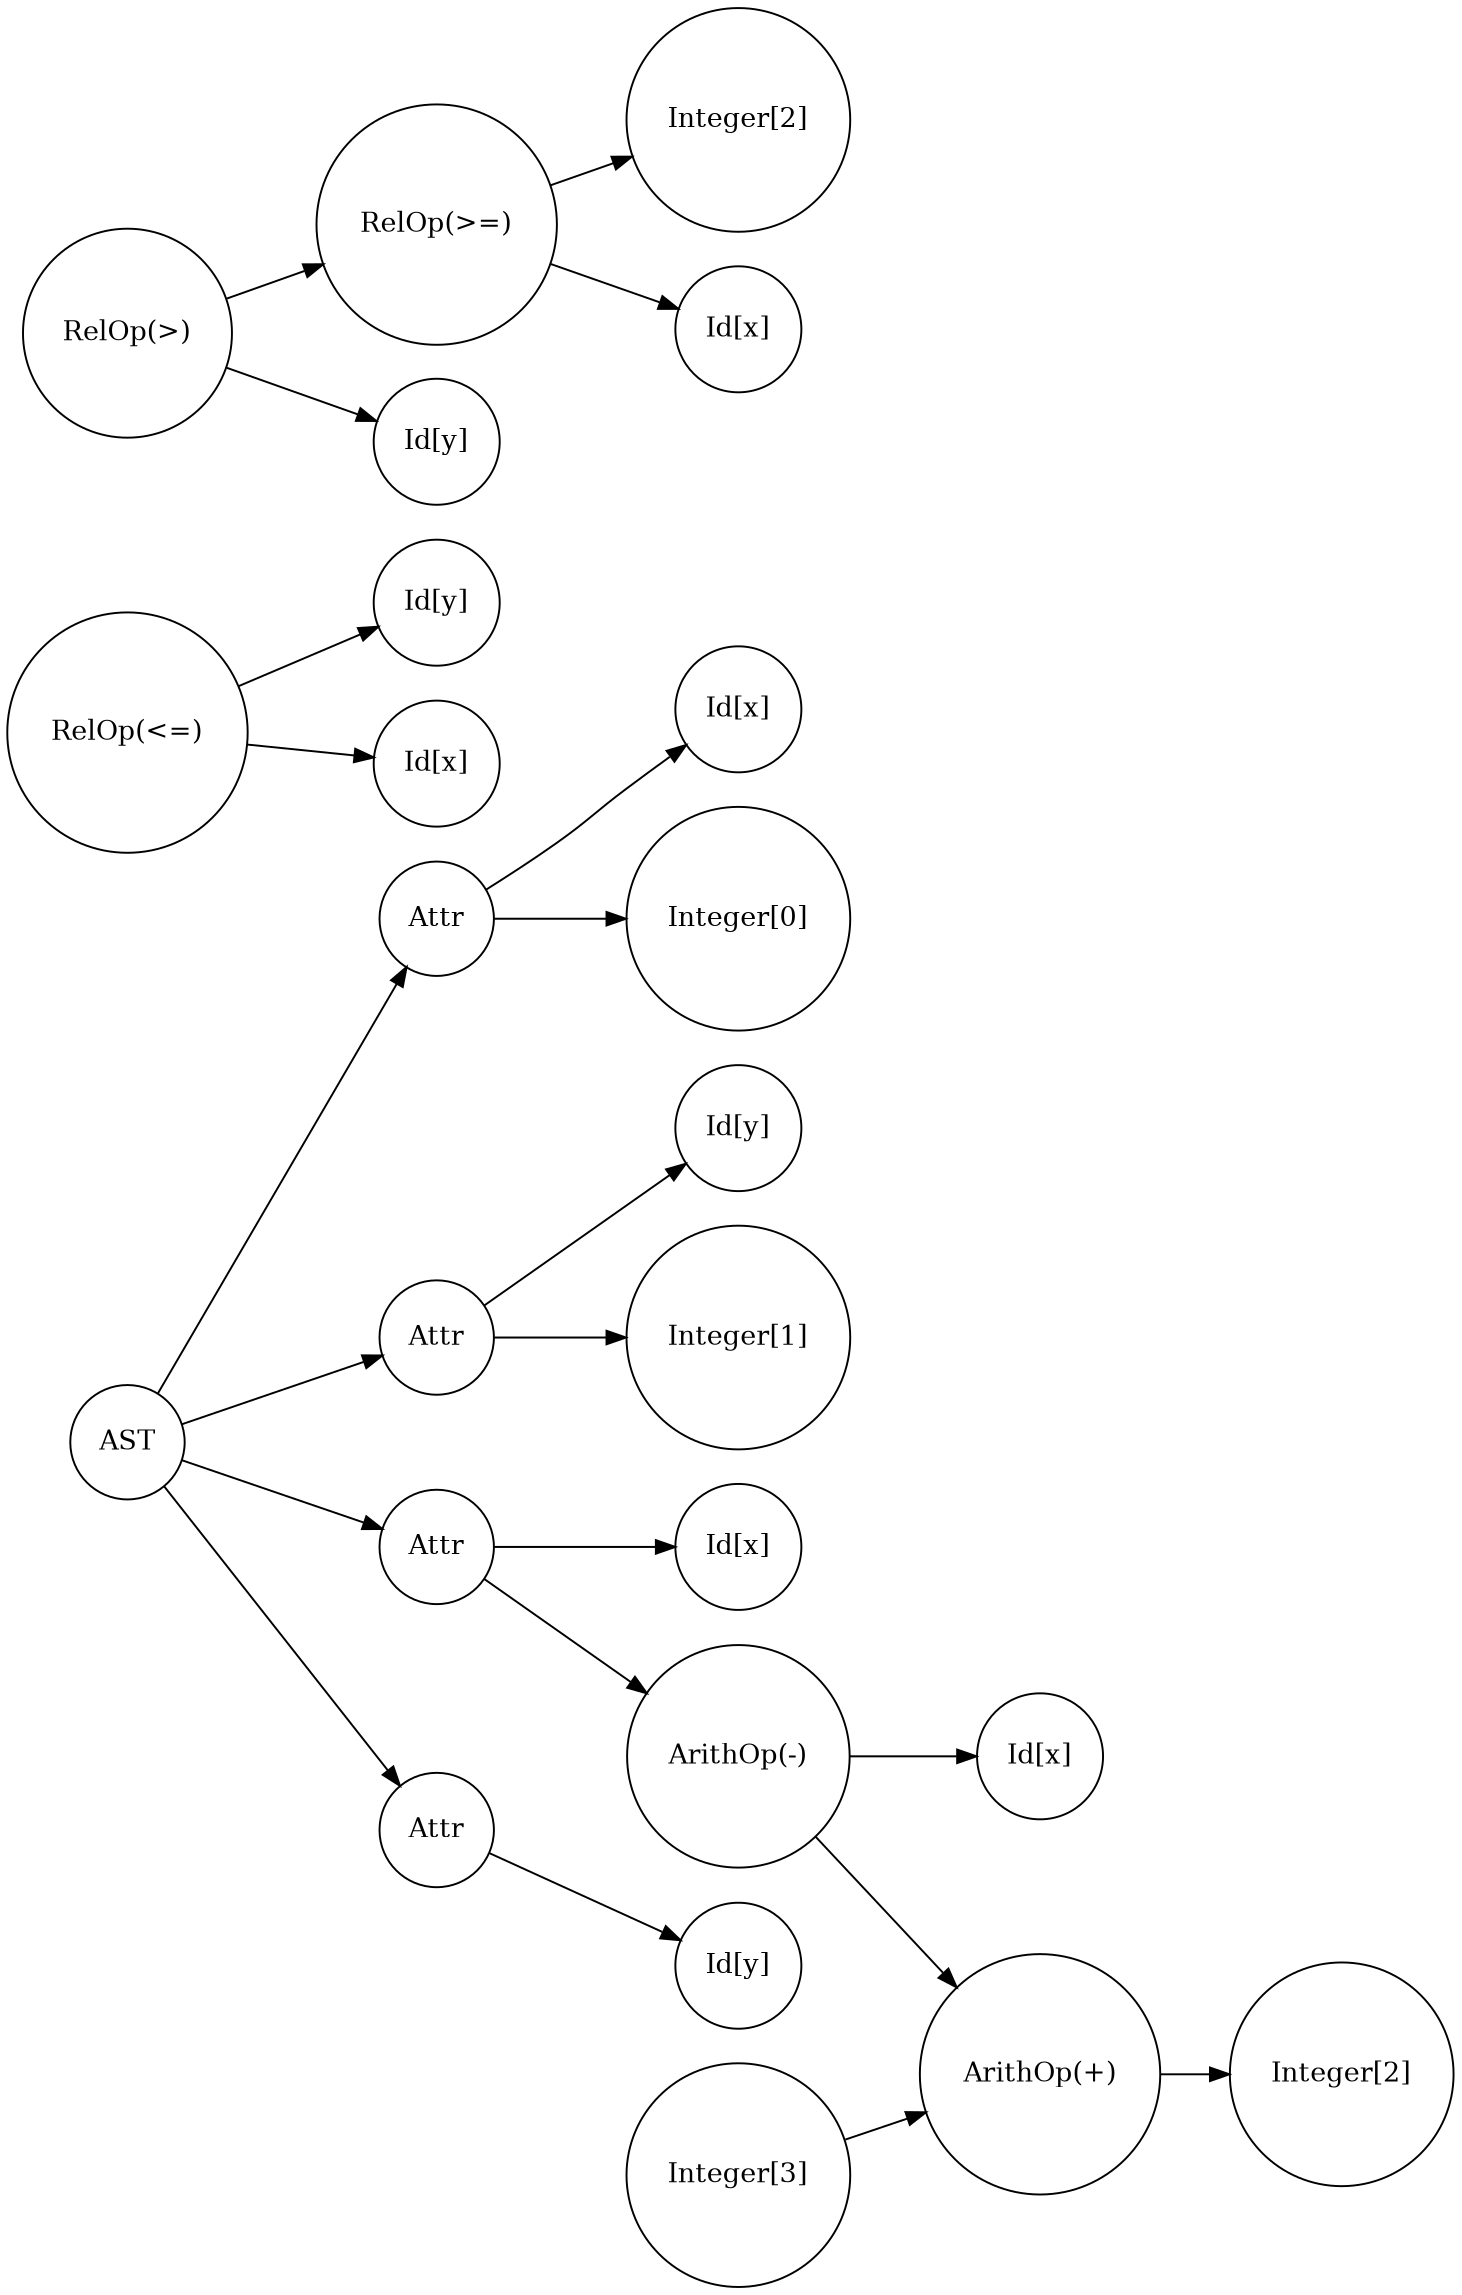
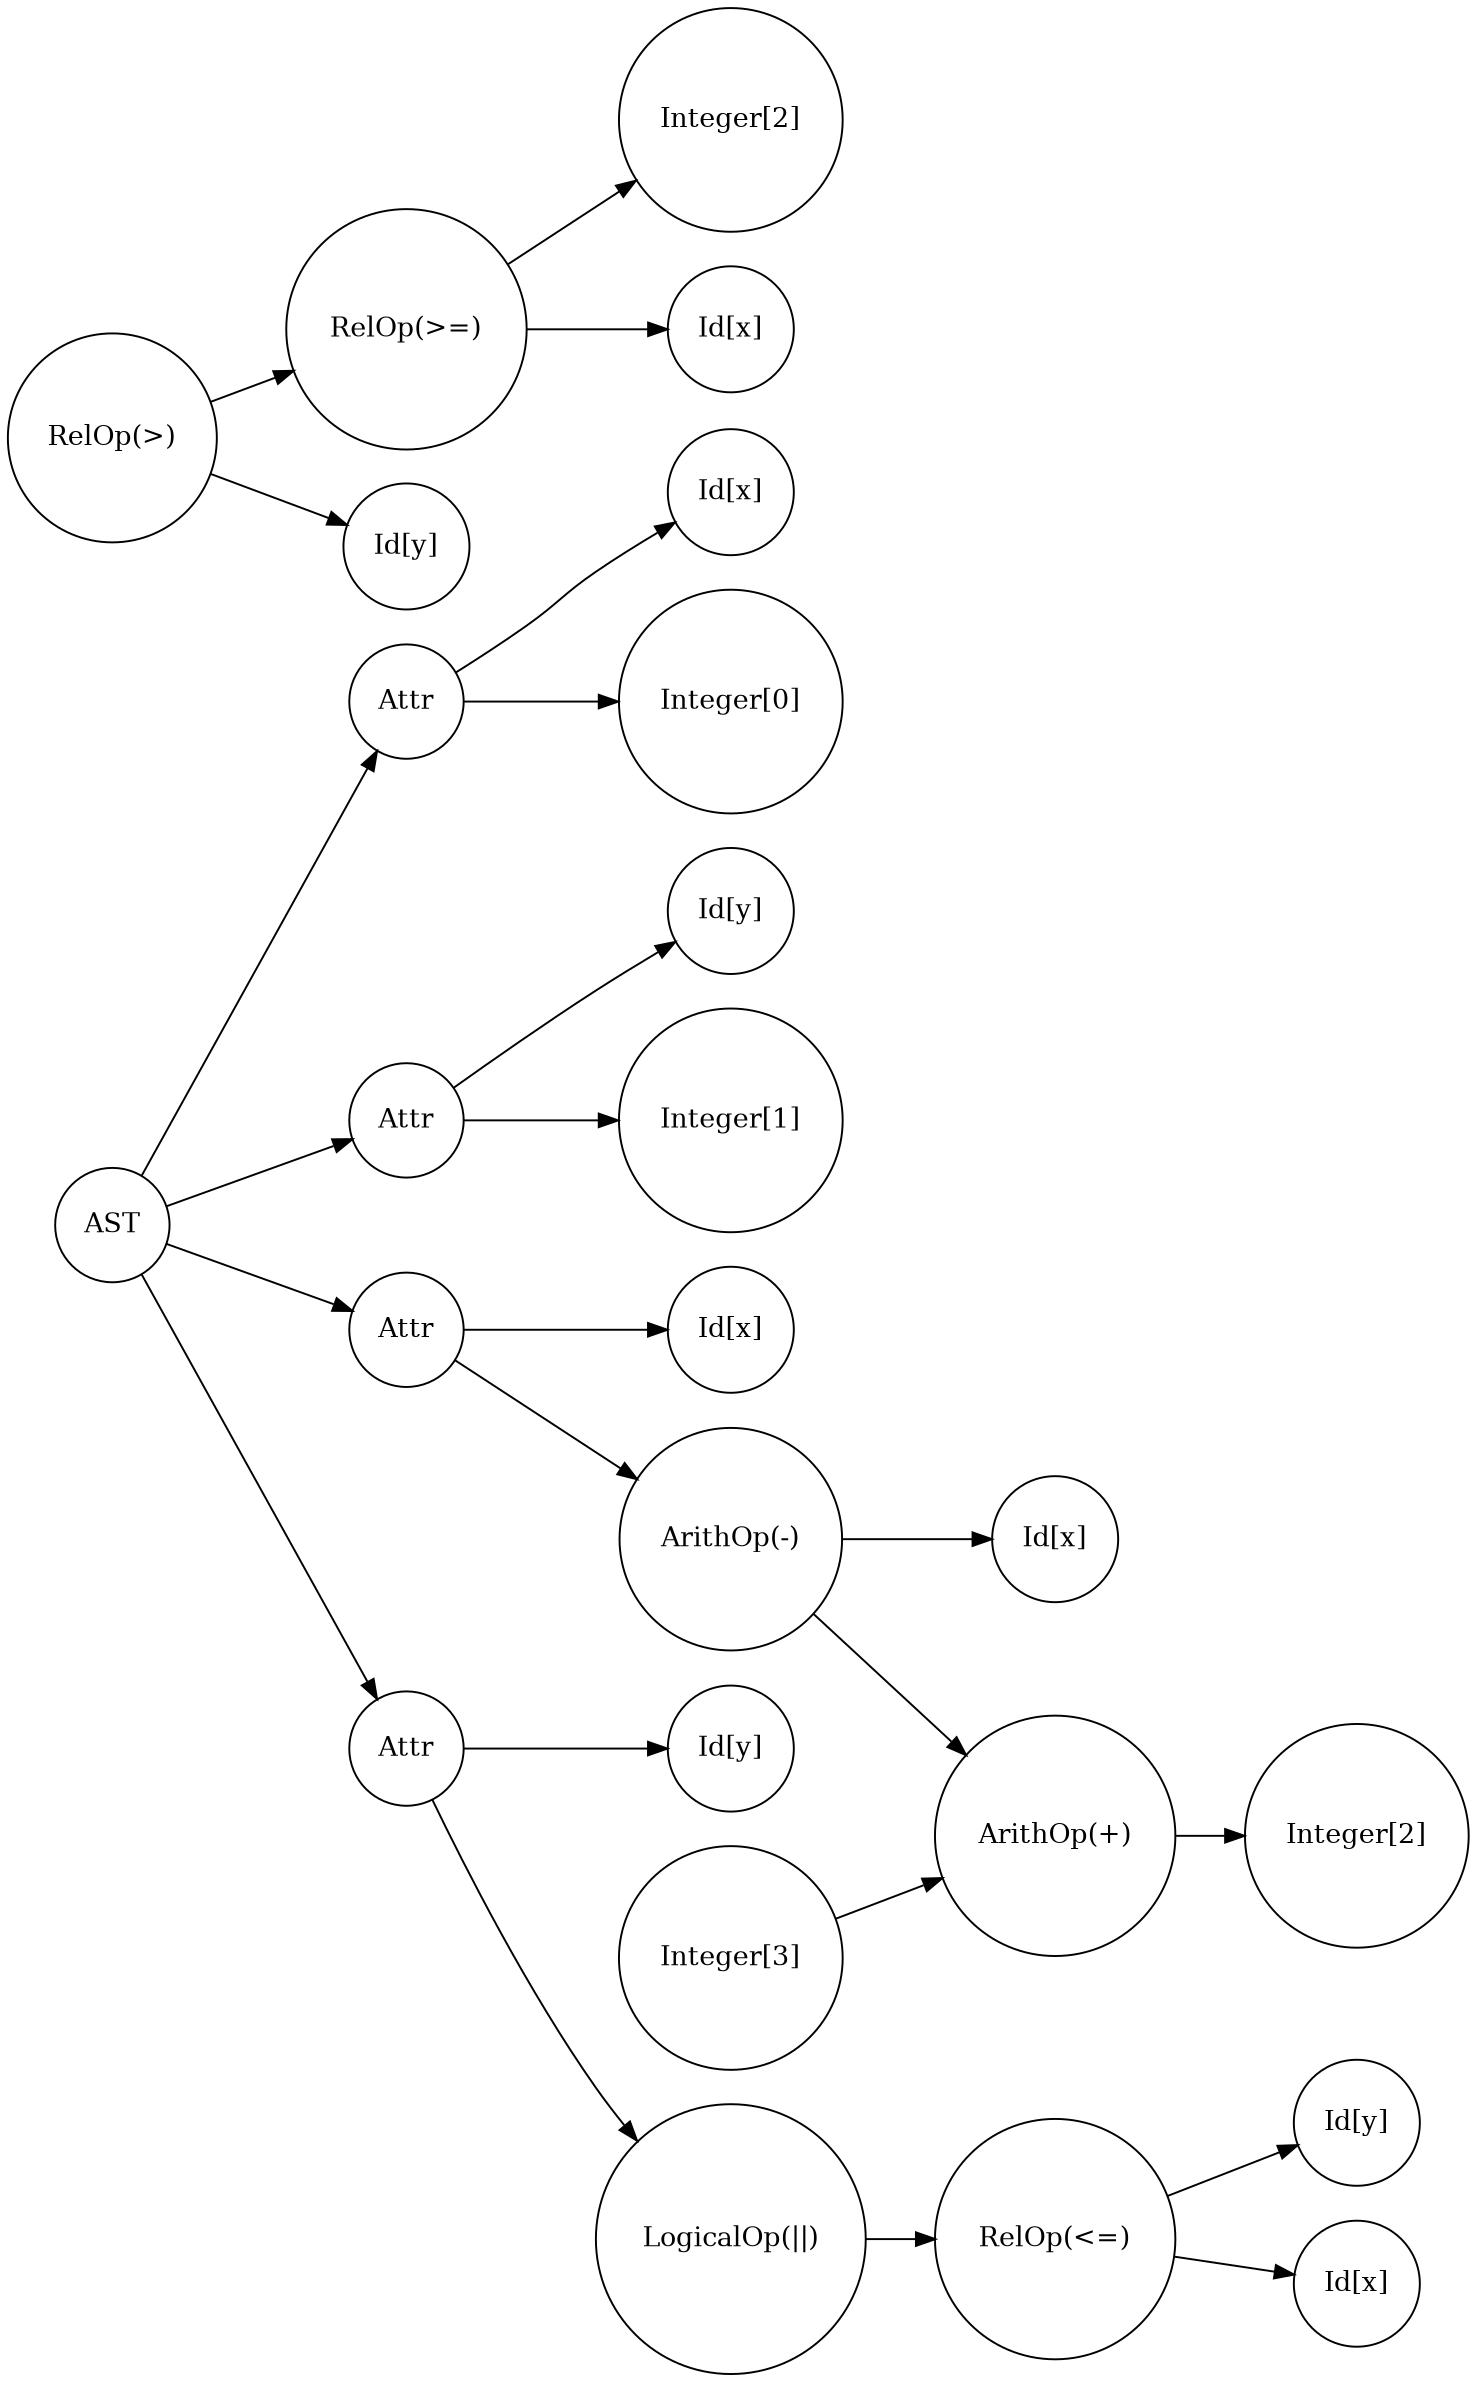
  digraph {
    rankdir=LR
    node [shape=circle]
    n1 [label=AST]
    n2 [label=Attr]
    n3 [label=Attr]
    n4 [label=Attr]
    n5 [label=Attr]
    n6 [label="Id[x]"]
    n7 [label="Integer[0]"]
    n8 [label="Id[y]"]
    n9 [label="Integer[1]"]
    n10 [label="Id[x]"]
    n11 [label="ArithOp(-)"]
    n12 [label="Id[y]"]
+   n13 [label="LogicalOp(||)"]
    n14 [label="ArithOp(+)"]
    n15 [label="Id[x]"]
    n16 [label="Integer[2]"]
    n17 [label="Integer[3]"]
    n18 [label="RelOp(<=)"]
    n19 [label="RelOp(>)"]
    n20 [label="RelOp(>=)"]
    n21 [label="Id[y]"]
    n22 [label="Id[y]"]
    n23 [label="Id[x]"]
    n24 [label="Integer[2]"]
    n25 [label="Id[x]"]
    n1 -> n2
    n1 -> n3
    n1 -> n4
    n1 -> n5
    n2 -> n6
    n2 -> n7
    n3 -> n8
    n3 -> n9
    n4 -> n10
    n4 -> n11
    n5 -> n12
+   n5 -> n13
    n11 -> n14
    n11 -> n15
+   n13 -> n18
    n14 -> n16
    n17 -> n14
    n18 -> n22
    n18 -> n23
    n19 -> n20
    n19 -> n21
    n20 -> n24
    n20 -> n25
  }
